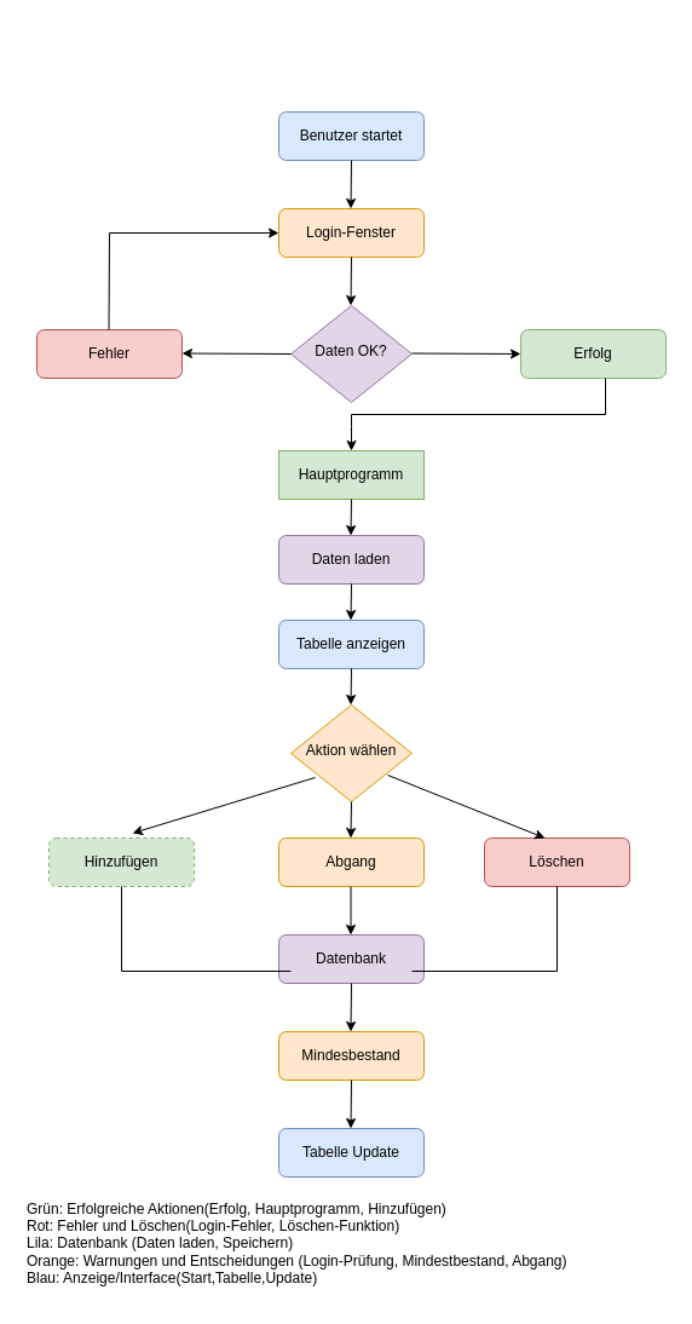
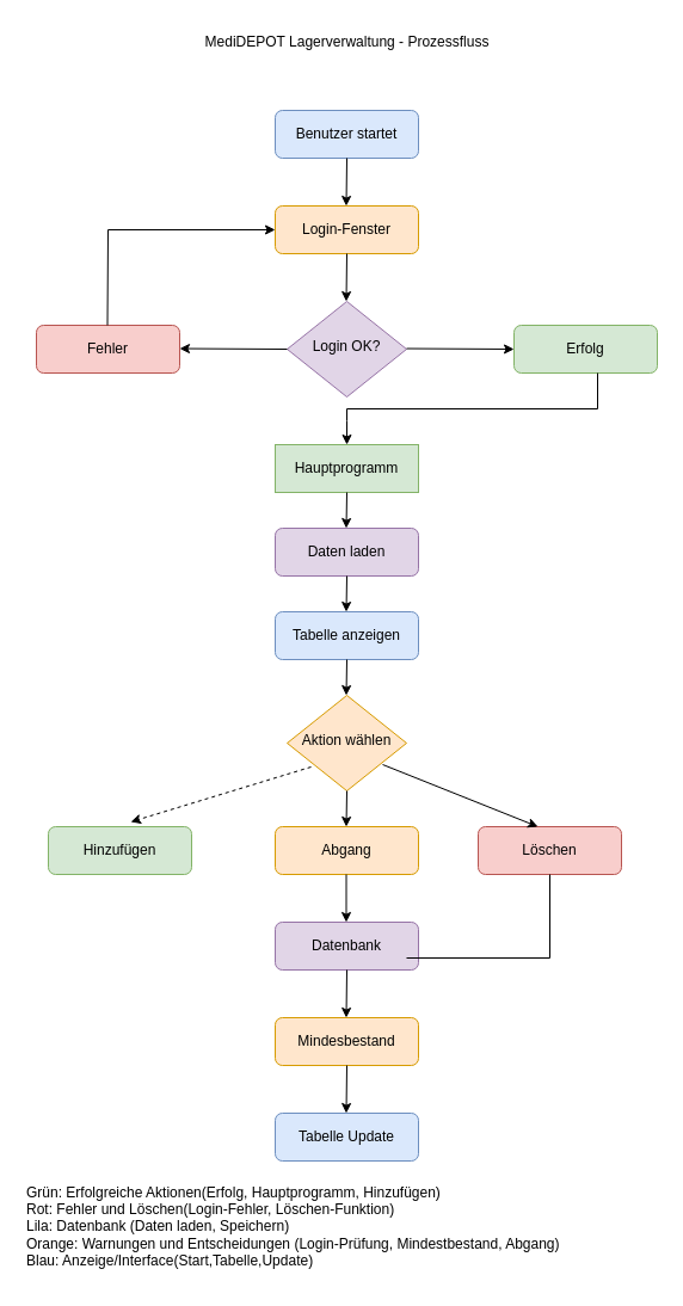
  <mxCell id="0" />
  <mxCell id="1" parent="0" />
  <mxCell id="2" value="Login-Fenster" style="rounded=1;whiteSpace=wrap;html=1;fontSize=12;glass=0;strokeWidth=1;shadow=0;fillColor=#ffe6cc;strokeColor=#d79b00;" parent="1" vertex="1"><mxGeometry x="230" y="172" width="120" height="40" as="geometry" /></mxCell>
- <mxCell id="3" value="Daten OK?" style="rhombus;whiteSpace=wrap;html=1;shadow=0;fontFamily=Helvetica;fontSize=12;align=center;strokeWidth=1;spacing=6;spacingTop=-4;fillColor=#e1d5e7;strokeColor=#9673a6;" parent="1" vertex="1"><mxGeometry x="240" y="252" width="100" height="80" as="geometry" /></mxCell>
+ <mxCell id="3" value="Login OK?" style="rhombus;whiteSpace=wrap;html=1;shadow=0;fontFamily=Helvetica;fontSize=12;align=center;strokeWidth=1;spacing=6;spacingTop=-4;fillColor=#e1d5e7;strokeColor=#9673a6;" parent="1" vertex="1"><mxGeometry x="240" y="252" width="100" height="80" as="geometry" /></mxCell>
  <mxCell id="4" value="Erfolg" style="rounded=1;whiteSpace=wrap;html=1;fontSize=12;glass=0;strokeWidth=1;shadow=0;fillColor=#d5e8d4;strokeColor=#82b366;" parent="1" vertex="1"><mxGeometry x="430" y="272" width="120" height="40" as="geometry" /></mxCell>
  <mxCell id="5" value="Benutzer startet" style="rounded=1;whiteSpace=wrap;html=1;fontSize=12;glass=0;strokeWidth=1;shadow=0;fillColor=#dae8fc;strokeColor=#6c8ebf;" vertex="1" parent="1"><mxGeometry x="230" y="92" width="120" height="40" as="geometry" /></mxCell>
  <mxCell id="6" value="" style="endArrow=classic;html=1;rounded=0;entryX=0;entryY=0.5;entryDx=0;entryDy=0;" edge="1" parent="1" target="4"><mxGeometry width="50" height="50" relative="1" as="geometry"><mxPoint x="340" y="291.5" as="sourcePoint" /><mxPoint x="410" y="291.5" as="targetPoint" /></mxGeometry></mxCell>
  <mxCell id="7" value="Fehler" style="rounded=1;whiteSpace=wrap;html=1;fontSize=12;glass=0;strokeWidth=1;shadow=0;fillColor=#f8cecc;strokeColor=#b85450;" parent="1" vertex="1"><mxGeometry x="30" y="272" width="120" height="40" as="geometry" /></mxCell>
  <mxCell id="8" value="" style="endArrow=classic;html=1;rounded=0;exitX=0;exitY=0.5;exitDx=0;exitDy=0;" edge="1" parent="1" source="3"><mxGeometry width="50" height="50" relative="1" as="geometry"><mxPoint x="220" y="291.5" as="sourcePoint" /><mxPoint x="150" y="291.5" as="targetPoint" /></mxGeometry></mxCell>
  <mxCell id="9" value="Hauptprogramm" style="whiteSpace=wrap;html=1;fontSize=12;glass=0;strokeWidth=1;shadow=0;fillColor=#d5e8d4;strokeColor=#82b366;rounded=0;" vertex="1" parent="1"><mxGeometry x="230" y="372" width="120" height="40" as="geometry" /></mxCell>
  <mxCell id="10" value="Daten laden" style="rounded=1;whiteSpace=wrap;html=1;fontSize=12;glass=0;strokeWidth=1;shadow=0;fillColor=#e1d5e7;strokeColor=#9673a6;" vertex="1" parent="1"><mxGeometry x="230" y="442" width="120" height="40" as="geometry" /></mxCell>
  <mxCell id="11" value="Tabelle anzeigen" style="rounded=1;whiteSpace=wrap;html=1;fontSize=12;glass=0;strokeWidth=1;shadow=0;fillColor=#dae8fc;strokeColor=#6c8ebf;" vertex="1" parent="1"><mxGeometry x="230" y="512" width="120" height="40" as="geometry" /></mxCell>
  <mxCell id="12" value="Aktion wählen" style="rhombus;whiteSpace=wrap;html=1;shadow=0;fontFamily=Helvetica;fontSize=12;align=center;strokeWidth=1;spacing=6;spacingTop=-4;fillColor=#ffe6cc;strokeColor=#d79b00;" vertex="1" parent="1"><mxGeometry x="240" y="582" width="100" height="80" as="geometry" /></mxCell>
- <mxCell id="13" value="Hinzufügen" style="rounded=1;whiteSpace=wrap;html=1;fontSize=12;glass=0;strokeWidth=1;shadow=0;fillColor=#d5e8d4;strokeColor=#82b366;dashed=1;" vertex="1" parent="1"><mxGeometry x="40" y="692" width="120" height="40" as="geometry" /></mxCell>
+ <mxCell id="13" value="Hinzufügen" style="rounded=1;whiteSpace=wrap;html=1;fontSize=12;glass=0;strokeWidth=1;shadow=0;fillColor=#d5e8d4;strokeColor=#82b366;" vertex="1" parent="1"><mxGeometry x="40" y="692" width="120" height="40" as="geometry" /></mxCell>
  <mxCell id="14" value="Löschen" style="rounded=1;whiteSpace=wrap;html=1;fontSize=12;glass=0;strokeWidth=1;shadow=0;fillColor=#f8cecc;strokeColor=#b85450;" vertex="1" parent="1"><mxGeometry x="400" y="692" width="120" height="40" as="geometry" /></mxCell>
  <mxCell id="15" value="Abgang" style="rounded=1;whiteSpace=wrap;html=1;fontSize=12;glass=0;strokeWidth=1;shadow=0;fillColor=#ffe6cc;strokeColor=#d79b00;" vertex="1" parent="1"><mxGeometry x="230" y="692" width="120" height="40" as="geometry" /></mxCell>
  <mxCell id="16" value="Datenbank" style="rounded=1;whiteSpace=wrap;html=1;fontSize=12;glass=0;strokeWidth=1;shadow=0;fillColor=#e1d5e7;strokeColor=#9673a6;" vertex="1" parent="1"><mxGeometry x="230" y="772" width="120" height="40" as="geometry" /></mxCell>
  <mxCell id="17" value="Mindesbestand" style="rounded=1;whiteSpace=wrap;html=1;fontSize=12;glass=0;strokeWidth=1;shadow=0;fillColor=#ffe6cc;strokeColor=#d79b00;" vertex="1" parent="1"><mxGeometry x="230" y="852" width="120" height="40" as="geometry" /></mxCell>
  <mxCell id="18" value="Tabelle Update" style="rounded=1;whiteSpace=wrap;html=1;fontSize=12;glass=0;strokeWidth=1;shadow=0;fillColor=#dae8fc;strokeColor=#6c8ebf;" vertex="1" parent="1"><mxGeometry x="230" y="932" width="120" height="40" as="geometry" /></mxCell>
  <mxCell id="19" value="" style="endArrow=classic;html=1;rounded=0;entryX=0.5;entryY=0;entryDx=0;entryDy=0;" edge="1" parent="1" target="9"><mxGeometry width="50" height="50" relative="1" as="geometry"><mxPoint x="500" y="342" as="sourcePoint" /><mxPoint x="300" y="372" as="targetPoint" /><Array as="points"><mxPoint x="290" y="342" /><mxPoint x="290" y="352" /></Array></mxGeometry></mxCell>
  <mxCell id="20" value="" style="endArrow=classic;html=1;rounded=0;exitX=0.5;exitY=1;exitDx=0;exitDy=0;" edge="1" parent="1" source="9"><mxGeometry width="50" height="50" relative="1" as="geometry"><mxPoint x="289.5" y="422" as="sourcePoint" /><mxPoint x="289.5" y="442" as="targetPoint" /></mxGeometry></mxCell>
  <mxCell id="21" value="" style="endArrow=classic;html=1;rounded=0;exitX=0.5;exitY=1;exitDx=0;exitDy=0;" edge="1" parent="1"><mxGeometry width="50" height="50" relative="1" as="geometry"><mxPoint x="290" y="482" as="sourcePoint" /><mxPoint x="289.5" y="512" as="targetPoint" /></mxGeometry></mxCell>
  <mxCell id="22" value="" style="endArrow=classic;html=1;rounded=0;exitX=0.5;exitY=1;exitDx=0;exitDy=0;" edge="1" parent="1"><mxGeometry width="50" height="50" relative="1" as="geometry"><mxPoint x="290" y="552" as="sourcePoint" /><mxPoint x="289.5" y="582" as="targetPoint" /></mxGeometry></mxCell>
  <mxCell id="23" value="" style="endArrow=classic;html=1;rounded=0;exitX=0.5;exitY=1;exitDx=0;exitDy=0;" edge="1" parent="1"><mxGeometry width="50" height="50" relative="1" as="geometry"><mxPoint x="290" y="662" as="sourcePoint" /><mxPoint x="289.5" y="692" as="targetPoint" /></mxGeometry></mxCell>
  <mxCell id="24" value="" style="endArrow=classic;html=1;rounded=0;exitX=0.496;exitY=1;exitDx=0;exitDy=0;exitPerimeter=0;" edge="1" parent="1" source="15"><mxGeometry width="50" height="50" relative="1" as="geometry"><mxPoint x="290" y="742" as="sourcePoint" /><mxPoint x="289.5" y="772" as="targetPoint" /></mxGeometry></mxCell>
  <mxCell id="25" value="" style="endArrow=none;html=1;rounded=0;" edge="1" parent="1"><mxGeometry width="50" height="50" relative="1" as="geometry"><mxPoint x="500" y="342" as="sourcePoint" /><mxPoint x="500" y="312" as="targetPoint" /></mxGeometry></mxCell>
  <mxCell id="26" value="" style="endArrow=classic;html=1;rounded=0;exitX=0.496;exitY=1;exitDx=0;exitDy=0;exitPerimeter=0;" edge="1" parent="1"><mxGeometry width="50" height="50" relative="1" as="geometry"><mxPoint x="290" y="812" as="sourcePoint" /><mxPoint x="289.5" y="852" as="targetPoint" /></mxGeometry></mxCell>
  <mxCell id="27" value="" style="endArrow=classic;html=1;rounded=0;exitX=0.496;exitY=1;exitDx=0;exitDy=0;exitPerimeter=0;" edge="1" parent="1"><mxGeometry width="50" height="50" relative="1" as="geometry"><mxPoint x="290" y="892" as="sourcePoint" /><mxPoint x="289.5" y="932" as="targetPoint" /></mxGeometry></mxCell>
- <mxCell id="28" value="" style="endArrow=classic;html=1;rounded=0;entryX=0.575;entryY=-0.1;entryDx=0;entryDy=0;entryPerimeter=0;exitX=0.2;exitY=0.75;exitDx=0;exitDy=0;exitPerimeter=0;" edge="1" parent="1" source="12" target="13"><mxGeometry width="50" height="50" relative="1" as="geometry"><mxPoint x="250" y="642" as="sourcePoint" /><mxPoint x="140" y="682" as="targetPoint" /></mxGeometry></mxCell>
+ <mxCell id="28" value="" style="endArrow=classic;html=1;rounded=0;entryX=0.575;entryY=-0.1;entryDx=0;entryDy=0;entryPerimeter=0;exitX=0.2;exitY=0.75;exitDx=0;exitDy=0;exitPerimeter=0;dashed=1;" edge="1" parent="1" source="12" target="13"><mxGeometry width="50" height="50" relative="1" as="geometry"><mxPoint x="250" y="642" as="sourcePoint" /><mxPoint x="140" y="682" as="targetPoint" /></mxGeometry></mxCell>
  <mxCell id="29" value="" style="endArrow=classic;html=1;rounded=0;exitX=0.2;exitY=0.75;exitDx=0;exitDy=0;exitPerimeter=0;" edge="1" parent="1"><mxGeometry width="50" height="50" relative="1" as="geometry"><mxPoint x="320" y="640" as="sourcePoint" /><mxPoint x="450" y="692" as="targetPoint" /></mxGeometry></mxCell>
- <mxCell id="30" value="" style="endArrow=none;html=1;rounded=0;exitX=0.083;exitY=0.75;exitDx=0;exitDy=0;exitPerimeter=0;entryX=0.5;entryY=1;entryDx=0;entryDy=0;" edge="1" parent="1" source="16" target="13"><mxGeometry width="50" height="50" relative="1" as="geometry"><mxPoint x="220" y="802" as="sourcePoint" /><mxPoint x="99.5" y="742" as="targetPoint" /><Array as="points"><mxPoint x="100" y="802" /></Array></mxGeometry></mxCell>
  <mxCell id="31" value="" style="endArrow=none;html=1;rounded=0;entryX=0.5;entryY=1;entryDx=0;entryDy=0;" edge="1" parent="1"><mxGeometry width="50" height="50" relative="1" as="geometry"><mxPoint x="340" y="802" as="sourcePoint" /><mxPoint x="460" y="732" as="targetPoint" /><Array as="points"><mxPoint x="460" y="802" /></Array></mxGeometry></mxCell>
  <mxCell id="32" value="" style="endArrow=classic;html=1;rounded=0;exitX=0.5;exitY=1;exitDx=0;exitDy=0;" edge="1" parent="1" source="2"><mxGeometry width="50" height="50" relative="1" as="geometry"><mxPoint x="290" y="222" as="sourcePoint" /><mxPoint x="289.5" y="252" as="targetPoint" /></mxGeometry></mxCell>
  <mxCell id="33" value="" style="endArrow=classic;html=1;rounded=0;exitX=0.5;exitY=1;exitDx=0;exitDy=0;" edge="1" parent="1"><mxGeometry width="50" height="50" relative="1" as="geometry"><mxPoint x="290" y="132" as="sourcePoint" /><mxPoint x="289.5" y="172" as="targetPoint" /></mxGeometry></mxCell>
  <mxCell id="34" value="" style="endArrow=classic;html=1;rounded=0;" edge="1" parent="1"><mxGeometry width="50" height="50" relative="1" as="geometry"><mxPoint x="89.5" y="272" as="sourcePoint" /><mxPoint x="230" y="192" as="targetPoint" /><Array as="points"><mxPoint x="90" y="192" /></Array></mxGeometry></mxCell>
+ <mxCell id="35" value="MediDEPOT Lagerverwaltung - Prozessfluss" style="text;html=1;align=center;verticalAlign=middle;resizable=0;points=[];autosize=1;strokeColor=none;fillColor=none;" vertex="1" parent="1"><mxGeometry x="160" y="20" width="260" height="30" as="geometry" /></mxCell>
  <mxCell id="36" value="Grün: Erfolgreiche Aktionen(Erfolg, Hauptprogramm, Hinzufügen)&lt;div&gt;Rot: Fehler und Löschen(Login-Fehler, Löschen-Funktion)&lt;/div&gt;&lt;div&gt;Lila: Datenbank (Daten laden, Speichern)&lt;/div&gt;&lt;div&gt;Orange: Warnungen und Entscheidungen (Login-Prüfung, Mindestbestand, Abgang)&lt;/div&gt;&lt;div&gt;Blau: Anzeige/Interface(Start,Tabelle,Update)&lt;/div&gt;" style="text;html=1;align=left;verticalAlign=middle;resizable=0;points=[];autosize=1;strokeColor=none;fillColor=none;" vertex="1" parent="1"><mxGeometry x="20" y="982" width="470" height="90" as="geometry" /></mxCell>
